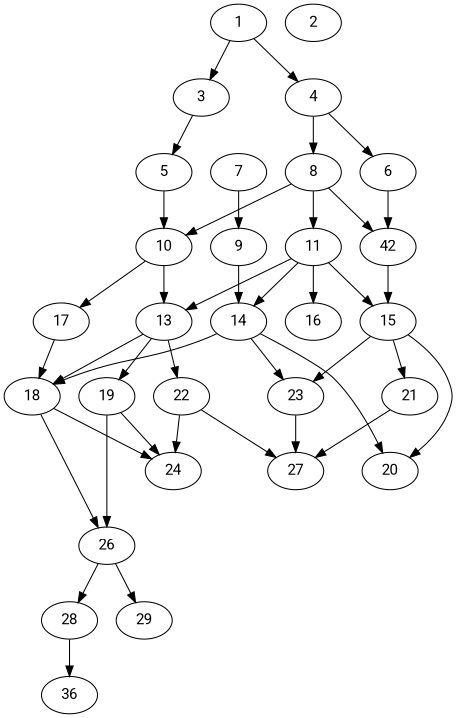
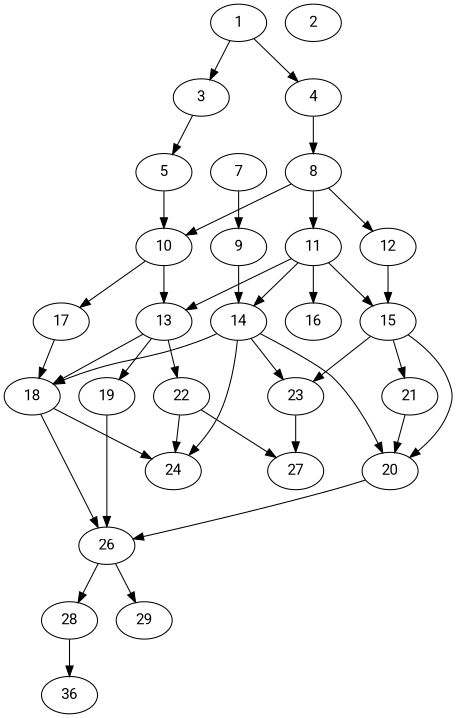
  digraph {
    fontname=Roboto
    node [alpha=0.14 compute_size=68719476736 fontname=Roboto result_size=0]
    edge [fontname=Roboto]
    1 [alpha=0.19 compute_size=782757789696 ram=20536544 result_size=54272 trans_size=686338]
    3 [alpha=0.12 compute_size=62061957202 ram=1056512 result_size=29696 trans_size=789278]
    4 [alpha=0.01 compute_size=413242841010 ram=30252800 result_size=13312 trans_size=598488]
    5 [alpha=0.15 compute_size=1073741824000 ram=38011232 trans_size=1015169]
-   6 [alpha=0.18 compute_size=10774609920 ram=21306368 result_size=13312 trans_size=729624]
    8 [compute_size=410475950219 ram=9903152 result_size=13312 trans_size=116399]
    10 [alpha=0.05 compute_size=3990945792 ram=11794448 result_size=74752 trans_size=507441]
-   12 [alpha=0.09 compute_size=231928233984 ram=45584336 result_size=13312 trans_size=448555 label=42]
+   12 [alpha=0.09 compute_size=231928233984 ram=45584336 result_size=13312 trans_size=448555]
    7 [alpha=0.15 compute_size=442574481422 ram=24311216 result_size=13312 trans_size=961429]
    9 [alpha=0.05 compute_size=57610626838 ram=1371728 result_size=29696 trans_size=865843]
    11 [alpha=0.09 compute_size=1042292189992 ram=12280736 result_size=54272 trans_size=368473]
    2 [alpha=0.10 compute_size=782757789696 ram=34781456 trans_size=416042]
    15 [alpha=0.20 compute_size=1073741824000 ram=47914400 result_size=1024 trans_size=696121]
    14 [compute_size=3081166848 ram=50922416 result_size=13312 trans_size=590688]
    13 [alpha=0.07 compute_size=36065212416 ram=16285088 result_size=54272 trans_size=352680]
    17 [alpha=0.06 compute_size=78447378432 ram=51384944 result_size=74752 trans_size=904749]
    16 [compute_size=40657993728 ram=35906096 trans_size=472403]
    20 [compute_size=791821345661 ram=44497712 result_size=54272 trans_size=792506]
    23 [alpha=0.02 ram=28740080 result_size=74752 trans_size=560573]
    21 [alpha=0.18 ram=16338944 result_size=74752 trans_size=899634]
    18 [alpha=0.01 compute_size=174179745792 ram=1170560 result_size=74752 trans_size=296287]
    19 [alpha=0.09 compute_size=45426720768 ram=40734128 result_size=70656 trans_size=650309]
    22 [alpha=0.10 compute_size=177576345600 ram=37751456 result_size=74752 trans_size=23658]
    24 [alpha=0.18 compute_size=41500057600 ram=6627440 trans_size=127013]
    26 [alpha=0.19 compute_size=826546176 ram=34057568 result_size=29696 trans_size=849666]
    27 [alpha=0.08 ram=45601760 trans_size=829143]
    28 [alpha=0.20 compute_size=28991029248 ram=39208736 result_size=29696 trans_size=206008]
    29 [alpha=0.15 compute_size=215941502330 ram=34586624 trans_size=377744]
    n29 [alpha=0.03 compute_size=2258454528 label=36 ram=17656832 trans_size=64002]
    1 -> 3
    1 -> 4
    3 -> 5
-   4 -> 6
    4 -> 8
    5 -> 10
-   6 -> 12
    8 -> 10
    8 -> 12
    8 -> 11
    10 -> 13
    10 -> 17
    12 -> 15
    7 -> 9
    9 -> 14
    11 -> 15
    11 -> 14
    11 -> 13
    11 -> 16
    15 -> 20
    15 -> 23
    15 -> 21
    14 -> 20
    14 -> 23
    14 -> 18
    13 -> 18
    13 -> 19
    13 -> 22
    17 -> 18
+   20 -> 26
    23 -> 27
-   21 -> 27
+   21 -> 20
    18 -> 24
    18 -> 26
-   19 -> 24
+   14 -> 24
    19 -> 26
    22 -> 24
    22 -> 27
    26 -> 28
    26 -> 29
    28 -> n29
  }
